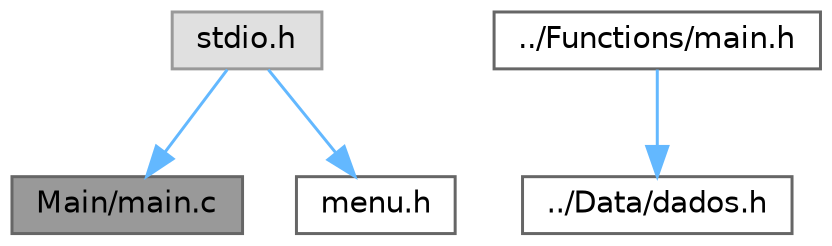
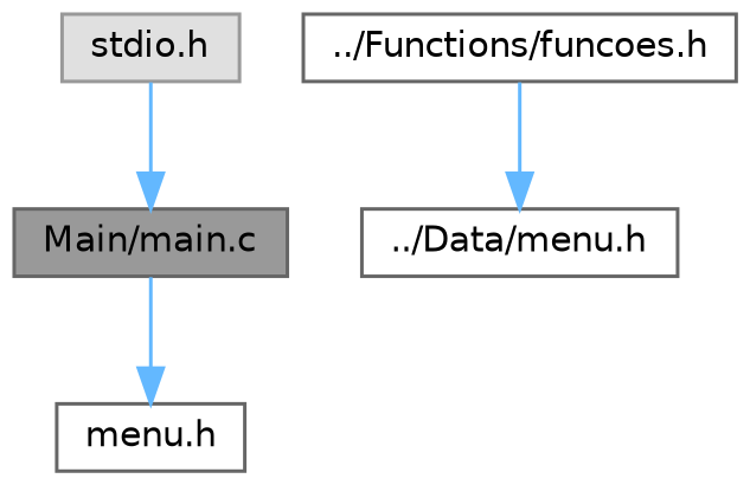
  digraph {
    node [color=grey40 fillcolor=white fontname=Helvetica fontsize=10 shape=box style=filled]
    edge [color=steelblue1 fontname=Helvetica fontsize=10 labelfontname=Helvetica labelfontsize=10 style=solid]
    n1 [color=gray40 fillcolor=grey60 fontcolor=black height=0.2 label="Main/main.c" width=0.4]
    n2 [height=0.2 label="menu.h" width=0.4]
    n3 [color=grey60 fillcolor="#E0E0E0" height=0.2 label="stdio.h" width=0.4]
-   n4 [height=0.2 label="../Functions/main.h" width=0.4]
-   n5 [height=0.2 label="../Data/dados.h" width=0.4]
-   n3 -> n2
+   n4 [height=0.2 label="../Functions/funcoes.h" width=0.4]
+   n5 [height=0.2 label="../Data/menu.h" width=0.4]
+   n1 -> n2
    n3 -> n1
    n4 -> n5
  }
